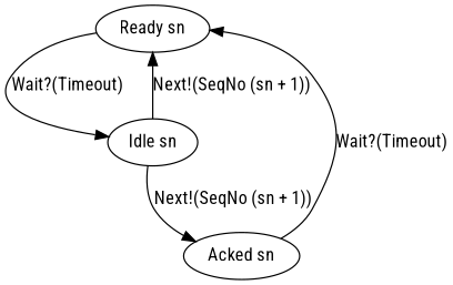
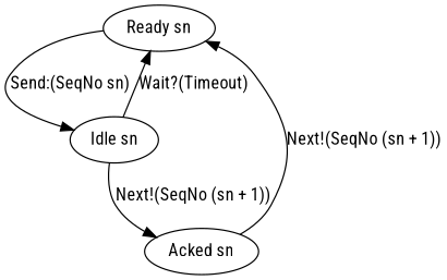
  digraph {
    fontname="Roboto Condensed"
    node [fontname="Roboto Condensed"]
    edge [fontname="Roboto Condensed"]
    "Ready sn"
    "Idle sn"
    "Acked sn"
-   "Ready sn" -> "Idle sn" [label="Wait?(Timeout)"]
-   "Idle sn" -> "Ready sn" [label="Next!(SeqNo (sn + 1))"]
+   "Ready sn" -> "Idle sn" [label="Send:(SeqNo sn)"]
+   "Idle sn" -> "Ready sn" [label="Wait?(Timeout)"]
    "Idle sn" -> "Acked sn" [label="Next!(SeqNo (sn + 1))"]
-   "Acked sn" -> "Ready sn" [label="Wait?(Timeout)"]
+   "Acked sn" -> "Ready sn" [label="Next!(SeqNo (sn + 1))"]
  }
